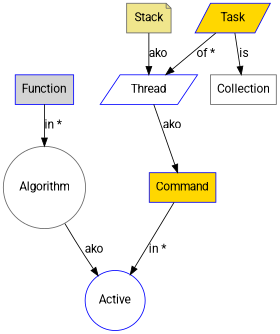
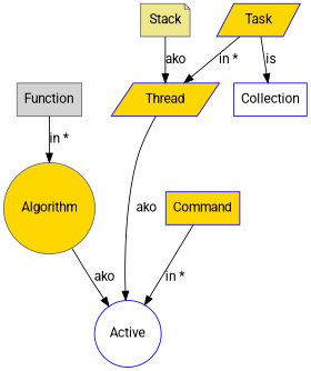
  digraph {
    fontname=Roboto
    node [color=blue fillcolor=white fontname=Roboto shape=box style=filled]
    edge [fontname=Roboto]
-   Function [fillcolor=lightgrey]
-   Algorithm [color=gray40 shape=circle]
+   Function [color=gray40 fillcolor=lightgrey]
+   Algorithm [color=gray40 fillcolor=gold shape=circle]
    Active [shape=circle]
    Command [fillcolor=gold]
-   Thread [shape=parallelogram]
+   Thread [fillcolor=gold shape=parallelogram]
    Stack [color=gray40 fillcolor=khaki shape=note]
    Task [fillcolor=gold shape=parallelogram]
-   Collection [color=gray40]
+   Collection
    Function -> Algorithm [label="in *"]
    Algorithm -> Active [label=ako]
    Command -> Active [label="in *"]
-   Thread -> Command [label=ako]
+   Thread -> Active [label=ako]
    Stack -> Thread [label=ako]
-   Task -> Thread [label="of *"]
+   Task -> Thread [label="in *"]
    Task -> Collection [label=is]
  }
